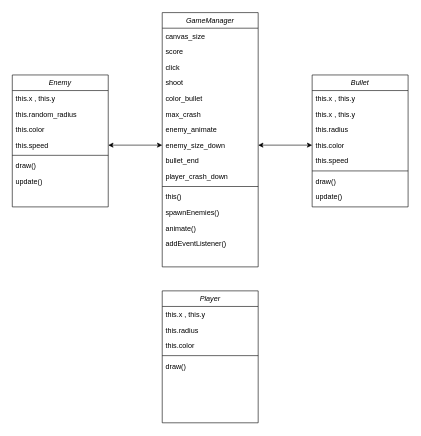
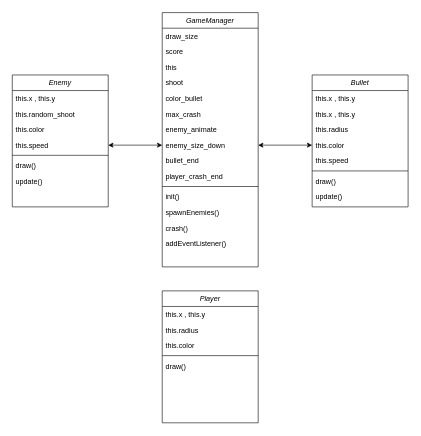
  <mxCell id="0" />
  <mxCell id="1" parent="0" />
  <mxCell id="2" value="Bullet" style="swimlane;fontStyle=2;align=center;verticalAlign=top;childLayout=stackLayout;horizontal=1;startSize=26;horizontalStack=0;resizeParent=1;resizeLast=0;collapsible=1;marginBottom=0;rounded=0;shadow=0;strokeWidth=1;" parent="1" vertex="1"><mxGeometry x="520" y="124" width="160" height="220" as="geometry"><mxRectangle x="230" y="140" width="160" height="26" as="alternateBounds" /></mxGeometry></mxCell>
  <mxCell id="3" value="this.x , this.y" style="text;align=left;verticalAlign=top;spacingLeft=4;spacingRight=4;overflow=hidden;rotatable=0;points=[[0,0.5],[1,0.5]];portConstraint=eastwest;rounded=0;shadow=0;html=0;" vertex="1" parent="2"><mxGeometry y="26" width="160" height="26" as="geometry" /></mxCell>
  <mxCell id="4" value="this.x , this.y" style="text;align=left;verticalAlign=top;spacingLeft=4;spacingRight=4;overflow=hidden;rotatable=0;points=[[0,0.5],[1,0.5]];portConstraint=eastwest;rounded=0;shadow=0;html=0;" parent="2" vertex="1"><mxGeometry y="52" width="160" height="26" as="geometry" /></mxCell>
  <mxCell id="5" value="this.radius" style="text;align=left;verticalAlign=top;spacingLeft=4;spacingRight=4;overflow=hidden;rotatable=0;points=[[0,0.5],[1,0.5]];portConstraint=eastwest;rounded=0;shadow=0;html=0;" parent="2" vertex="1"><mxGeometry y="78" width="160" height="26" as="geometry" /></mxCell>
  <mxCell id="6" value="this.color" style="text;align=left;verticalAlign=top;spacingLeft=4;spacingRight=4;overflow=hidden;rotatable=0;points=[[0,0.5],[1,0.5]];portConstraint=eastwest;rounded=0;shadow=0;html=0;" vertex="1" parent="2"><mxGeometry y="104" width="160" height="26" as="geometry" /></mxCell>
  <mxCell id="7" value="this.speed" style="text;align=left;verticalAlign=top;spacingLeft=4;spacingRight=4;overflow=hidden;rotatable=0;points=[[0,0.5],[1,0.5]];portConstraint=eastwest;rounded=0;shadow=0;html=0;" vertex="1" parent="2"><mxGeometry y="130" width="160" height="26" as="geometry" /></mxCell>
  <mxCell id="8" value="" style="line;html=1;strokeWidth=1;align=left;verticalAlign=middle;spacingTop=-1;spacingLeft=3;spacingRight=3;rotatable=0;labelPosition=right;points=[];portConstraint=eastwest;" parent="2" vertex="1"><mxGeometry y="156" width="160" height="8" as="geometry" /></mxCell>
  <mxCell id="9" value="draw()" style="text;align=left;verticalAlign=top;spacingLeft=4;spacingRight=4;overflow=hidden;rotatable=0;points=[[0,0.5],[1,0.5]];portConstraint=eastwest;" parent="2" vertex="1"><mxGeometry y="164" width="160" height="26" as="geometry" /></mxCell>
  <mxCell id="10" value="update()" style="text;align=left;verticalAlign=top;spacingLeft=4;spacingRight=4;overflow=hidden;rotatable=0;points=[[0,0.5],[1,0.5]];portConstraint=eastwest;" vertex="1" parent="2"><mxGeometry y="190" width="160" height="26" as="geometry" /></mxCell>
  <mxCell id="11" value="Player" style="swimlane;fontStyle=2;align=center;verticalAlign=top;childLayout=stackLayout;horizontal=1;startSize=26;horizontalStack=0;resizeParent=1;resizeLast=0;collapsible=1;marginBottom=0;rounded=0;shadow=0;strokeWidth=1;" vertex="1" parent="1"><mxGeometry x="270" y="484" width="160" height="220" as="geometry"><mxRectangle x="230" y="140" width="160" height="26" as="alternateBounds" /></mxGeometry></mxCell>
  <mxCell id="12" value="this.x , this.y" style="text;align=left;verticalAlign=top;spacingLeft=4;spacingRight=4;overflow=hidden;rotatable=0;points=[[0,0.5],[1,0.5]];portConstraint=eastwest;rounded=0;shadow=0;html=0;" vertex="1" parent="11"><mxGeometry y="26" width="160" height="26" as="geometry" /></mxCell>
  <mxCell id="13" value="this.radius" style="text;align=left;verticalAlign=top;spacingLeft=4;spacingRight=4;overflow=hidden;rotatable=0;points=[[0,0.5],[1,0.5]];portConstraint=eastwest;rounded=0;shadow=0;html=0;" vertex="1" parent="11"><mxGeometry y="52" width="160" height="26" as="geometry" /></mxCell>
  <mxCell id="14" value="this.color" style="text;align=left;verticalAlign=top;spacingLeft=4;spacingRight=4;overflow=hidden;rotatable=0;points=[[0,0.5],[1,0.5]];portConstraint=eastwest;rounded=0;shadow=0;html=0;" vertex="1" parent="11"><mxGeometry y="78" width="160" height="26" as="geometry" /></mxCell>
  <mxCell id="15" value="" style="line;html=1;strokeWidth=1;align=left;verticalAlign=middle;spacingTop=-1;spacingLeft=3;spacingRight=3;rotatable=0;labelPosition=right;points=[];portConstraint=eastwest;" vertex="1" parent="11"><mxGeometry y="104" width="160" height="8" as="geometry" /></mxCell>
  <mxCell id="16" value="draw()" style="text;align=left;verticalAlign=top;spacingLeft=4;spacingRight=4;overflow=hidden;rotatable=0;points=[[0,0.5],[1,0.5]];portConstraint=eastwest;" vertex="1" parent="11"><mxGeometry y="112" width="160" height="26" as="geometry" /></mxCell>
  <mxCell id="17" value="Enemy" style="swimlane;fontStyle=2;align=center;verticalAlign=top;childLayout=stackLayout;horizontal=1;startSize=26;horizontalStack=0;resizeParent=1;resizeLast=0;collapsible=1;marginBottom=0;rounded=0;shadow=0;strokeWidth=1;" vertex="1" parent="1"><mxGeometry x="20" y="124" width="160" height="220" as="geometry"><mxRectangle x="230" y="140" width="160" height="26" as="alternateBounds" /></mxGeometry></mxCell>
  <mxCell id="18" value="this.x , this.y" style="text;align=left;verticalAlign=top;spacingLeft=4;spacingRight=4;overflow=hidden;rotatable=0;points=[[0,0.5],[1,0.5]];portConstraint=eastwest;rounded=0;shadow=0;html=0;" vertex="1" parent="17"><mxGeometry y="26" width="160" height="26" as="geometry" /></mxCell>
- <mxCell id="19" value="this.random_radius" style="text;align=left;verticalAlign=top;spacingLeft=4;spacingRight=4;overflow=hidden;rotatable=0;points=[[0,0.5],[1,0.5]];portConstraint=eastwest;rounded=0;shadow=0;html=0;" vertex="1" parent="17"><mxGeometry y="52" width="160" height="26" as="geometry" /></mxCell>
+ <mxCell id="19" value="this.random_shoot" style="text;align=left;verticalAlign=top;spacingLeft=4;spacingRight=4;overflow=hidden;rotatable=0;points=[[0,0.5],[1,0.5]];portConstraint=eastwest;rounded=0;shadow=0;html=0;" vertex="1" parent="17"><mxGeometry y="52" width="160" height="26" as="geometry" /></mxCell>
  <mxCell id="20" value="this.color" style="text;align=left;verticalAlign=top;spacingLeft=4;spacingRight=4;overflow=hidden;rotatable=0;points=[[0,0.5],[1,0.5]];portConstraint=eastwest;rounded=0;shadow=0;html=0;" vertex="1" parent="17"><mxGeometry y="78" width="160" height="26" as="geometry" /></mxCell>
  <mxCell id="21" value="this.speed" style="text;align=left;verticalAlign=top;spacingLeft=4;spacingRight=4;overflow=hidden;rotatable=0;points=[[0,0.5],[1,0.5]];portConstraint=eastwest;rounded=0;shadow=0;html=0;" vertex="1" parent="17"><mxGeometry y="104" width="160" height="26" as="geometry" /></mxCell>
  <mxCell id="22" value="" style="line;html=1;strokeWidth=1;align=left;verticalAlign=middle;spacingTop=-1;spacingLeft=3;spacingRight=3;rotatable=0;labelPosition=right;points=[];portConstraint=eastwest;" vertex="1" parent="17"><mxGeometry y="130" width="160" height="8" as="geometry" /></mxCell>
  <mxCell id="23" value="draw()" style="text;align=left;verticalAlign=top;spacingLeft=4;spacingRight=4;overflow=hidden;rotatable=0;points=[[0,0.5],[1,0.5]];portConstraint=eastwest;" vertex="1" parent="17"><mxGeometry y="138" width="160" height="26" as="geometry" /></mxCell>
  <mxCell id="24" value="update()" style="text;align=left;verticalAlign=top;spacingLeft=4;spacingRight=4;overflow=hidden;rotatable=0;points=[[0,0.5],[1,0.5]];portConstraint=eastwest;" vertex="1" parent="17"><mxGeometry y="164" width="160" height="26" as="geometry" /></mxCell>
  <mxCell id="25" value="GameManager" style="swimlane;fontStyle=2;align=center;verticalAlign=top;childLayout=stackLayout;horizontal=1;startSize=26;horizontalStack=0;resizeParent=1;resizeLast=0;collapsible=1;marginBottom=0;rounded=0;shadow=0;strokeWidth=1;" vertex="1" parent="1"><mxGeometry x="270" y="20" width="160" height="424" as="geometry"><mxRectangle x="230" y="140" width="160" height="26" as="alternateBounds" /></mxGeometry></mxCell>
- <mxCell id="26" value="canvas_size" style="text;align=left;verticalAlign=top;spacingLeft=4;spacingRight=4;overflow=hidden;rotatable=0;points=[[0,0.5],[1,0.5]];portConstraint=eastwest;rounded=0;shadow=0;html=0;" vertex="1" parent="25"><mxGeometry y="26" width="160" height="26" as="geometry" /></mxCell>
+ <mxCell id="26" value="draw_size" style="text;align=left;verticalAlign=top;spacingLeft=4;spacingRight=4;overflow=hidden;rotatable=0;points=[[0,0.5],[1,0.5]];portConstraint=eastwest;rounded=0;shadow=0;html=0;" vertex="1" parent="25"><mxGeometry y="26" width="160" height="26" as="geometry" /></mxCell>
  <mxCell id="27" value="score" style="text;align=left;verticalAlign=top;spacingLeft=4;spacingRight=4;overflow=hidden;rotatable=0;points=[[0,0.5],[1,0.5]];portConstraint=eastwest;rounded=0;shadow=0;html=0;" vertex="1" parent="25"><mxGeometry y="52" width="160" height="26" as="geometry" /></mxCell>
- <mxCell id="28" value="click" style="text;align=left;verticalAlign=top;spacingLeft=4;spacingRight=4;overflow=hidden;rotatable=0;points=[[0,0.5],[1,0.5]];portConstraint=eastwest;rounded=0;shadow=0;html=0;" vertex="1" parent="25"><mxGeometry y="78" width="160" height="26" as="geometry" /></mxCell>
+ <mxCell id="28" value="this" style="text;align=left;verticalAlign=top;spacingLeft=4;spacingRight=4;overflow=hidden;rotatable=0;points=[[0,0.5],[1,0.5]];portConstraint=eastwest;rounded=0;shadow=0;html=0;" vertex="1" parent="25"><mxGeometry y="78" width="160" height="26" as="geometry" /></mxCell>
  <mxCell id="29" value="shoot" style="text;align=left;verticalAlign=top;spacingLeft=4;spacingRight=4;overflow=hidden;rotatable=0;points=[[0,0.5],[1,0.5]];portConstraint=eastwest;rounded=0;shadow=0;html=0;" vertex="1" parent="25"><mxGeometry y="104" width="160" height="26" as="geometry" /></mxCell>
  <mxCell id="30" value="color_bullet" style="text;align=left;verticalAlign=top;spacingLeft=4;spacingRight=4;overflow=hidden;rotatable=0;points=[[0,0.5],[1,0.5]];portConstraint=eastwest;rounded=0;shadow=0;html=0;" vertex="1" parent="25"><mxGeometry y="130" width="160" height="26" as="geometry" /></mxCell>
  <mxCell id="31" value="max_crash" style="text;align=left;verticalAlign=top;spacingLeft=4;spacingRight=4;overflow=hidden;rotatable=0;points=[[0,0.5],[1,0.5]];portConstraint=eastwest;rounded=0;shadow=0;html=0;" vertex="1" parent="25"><mxGeometry y="156" width="160" height="26" as="geometry" /></mxCell>
  <mxCell id="32" value="enemy_animate" style="text;align=left;verticalAlign=top;spacingLeft=4;spacingRight=4;overflow=hidden;rotatable=0;points=[[0,0.5],[1,0.5]];portConstraint=eastwest;rounded=0;shadow=0;html=0;" vertex="1" parent="25"><mxGeometry y="182" width="160" height="26" as="geometry" /></mxCell>
  <mxCell id="33" value="enemy_size_down" style="text;align=left;verticalAlign=top;spacingLeft=4;spacingRight=4;overflow=hidden;rotatable=0;points=[[0,0.5],[1,0.5]];portConstraint=eastwest;rounded=0;shadow=0;html=0;" vertex="1" parent="25"><mxGeometry y="208" width="160" height="26" as="geometry" /></mxCell>
  <mxCell id="34" value="bullet_end" style="text;align=left;verticalAlign=top;spacingLeft=4;spacingRight=4;overflow=hidden;rotatable=0;points=[[0,0.5],[1,0.5]];portConstraint=eastwest;rounded=0;shadow=0;html=0;" vertex="1" parent="25"><mxGeometry y="234" width="160" height="26" as="geometry" /></mxCell>
- <mxCell id="35" value="player_crash_down" style="text;align=left;verticalAlign=top;spacingLeft=4;spacingRight=4;overflow=hidden;rotatable=0;points=[[0,0.5],[1,0.5]];portConstraint=eastwest;rounded=0;shadow=0;html=0;" vertex="1" parent="25"><mxGeometry y="260" width="160" height="26" as="geometry" /></mxCell>
+ <mxCell id="35" value="player_crash_end" style="text;align=left;verticalAlign=top;spacingLeft=4;spacingRight=4;overflow=hidden;rotatable=0;points=[[0,0.5],[1,0.5]];portConstraint=eastwest;rounded=0;shadow=0;html=0;" vertex="1" parent="25"><mxGeometry y="260" width="160" height="26" as="geometry" /></mxCell>
  <mxCell id="36" value="" style="line;html=1;strokeWidth=1;align=left;verticalAlign=middle;spacingTop=-1;spacingLeft=3;spacingRight=3;rotatable=0;labelPosition=right;points=[];portConstraint=eastwest;" vertex="1" parent="25"><mxGeometry y="286" width="160" height="8" as="geometry" /></mxCell>
- <mxCell id="37" value="this()" style="text;align=left;verticalAlign=top;spacingLeft=4;spacingRight=4;overflow=hidden;rotatable=0;points=[[0,0.5],[1,0.5]];portConstraint=eastwest;" vertex="1" parent="25"><mxGeometry y="294" width="160" height="26" as="geometry" /></mxCell>
+ <mxCell id="37" value="init()" style="text;align=left;verticalAlign=top;spacingLeft=4;spacingRight=4;overflow=hidden;rotatable=0;points=[[0,0.5],[1,0.5]];portConstraint=eastwest;" vertex="1" parent="25"><mxGeometry y="294" width="160" height="26" as="geometry" /></mxCell>
  <mxCell id="38" value="spawnEnemies()" style="text;align=left;verticalAlign=top;spacingLeft=4;spacingRight=4;overflow=hidden;rotatable=0;points=[[0,0.5],[1,0.5]];portConstraint=eastwest;rounded=0;shadow=0;html=0;" vertex="1" parent="25"><mxGeometry y="320" width="160" height="26" as="geometry" /></mxCell>
- <mxCell id="39" value="animate()" style="text;align=left;verticalAlign=top;spacingLeft=4;spacingRight=4;overflow=hidden;rotatable=0;points=[[0,0.5],[1,0.5]];portConstraint=eastwest;rounded=0;shadow=0;html=0;" vertex="1" parent="25"><mxGeometry y="346" width="160" height="26" as="geometry" /></mxCell>
+ <mxCell id="39" value="crash()" style="text;align=left;verticalAlign=top;spacingLeft=4;spacingRight=4;overflow=hidden;rotatable=0;points=[[0,0.5],[1,0.5]];portConstraint=eastwest;rounded=0;shadow=0;html=0;" vertex="1" parent="25"><mxGeometry y="346" width="160" height="26" as="geometry" /></mxCell>
  <mxCell id="40" value="addEventListener()" style="text;align=left;verticalAlign=top;spacingLeft=4;spacingRight=4;overflow=hidden;rotatable=0;points=[[0,0.5],[1,0.5]];portConstraint=eastwest;rounded=0;shadow=0;html=0;" vertex="1" parent="25"><mxGeometry y="372" width="160" height="26" as="geometry" /></mxCell>
  <mxCell id="41" value="" style="endArrow=classic;startArrow=classic;html=1;rounded=0;entryX=1;entryY=0.5;entryDx=0;entryDy=0;exitX=0;exitY=0.5;exitDx=0;exitDy=0;" edge="1" parent="1" source="33" target="21"><mxGeometry width="50" height="50" relative="1" as="geometry"><mxPoint x="280" y="314" as="sourcePoint" /><mxPoint x="330" y="264" as="targetPoint" /></mxGeometry></mxCell>
  <mxCell id="42" value="" style="endArrow=classic;startArrow=classic;html=1;rounded=0;entryX=0;entryY=0.5;entryDx=0;entryDy=0;exitX=1;exitY=0.5;exitDx=0;exitDy=0;" edge="1" parent="1" source="33" target="6"><mxGeometry width="50" height="50" relative="1" as="geometry"><mxPoint x="280" y="314" as="sourcePoint" /><mxPoint x="330" y="264" as="targetPoint" /></mxGeometry></mxCell>
